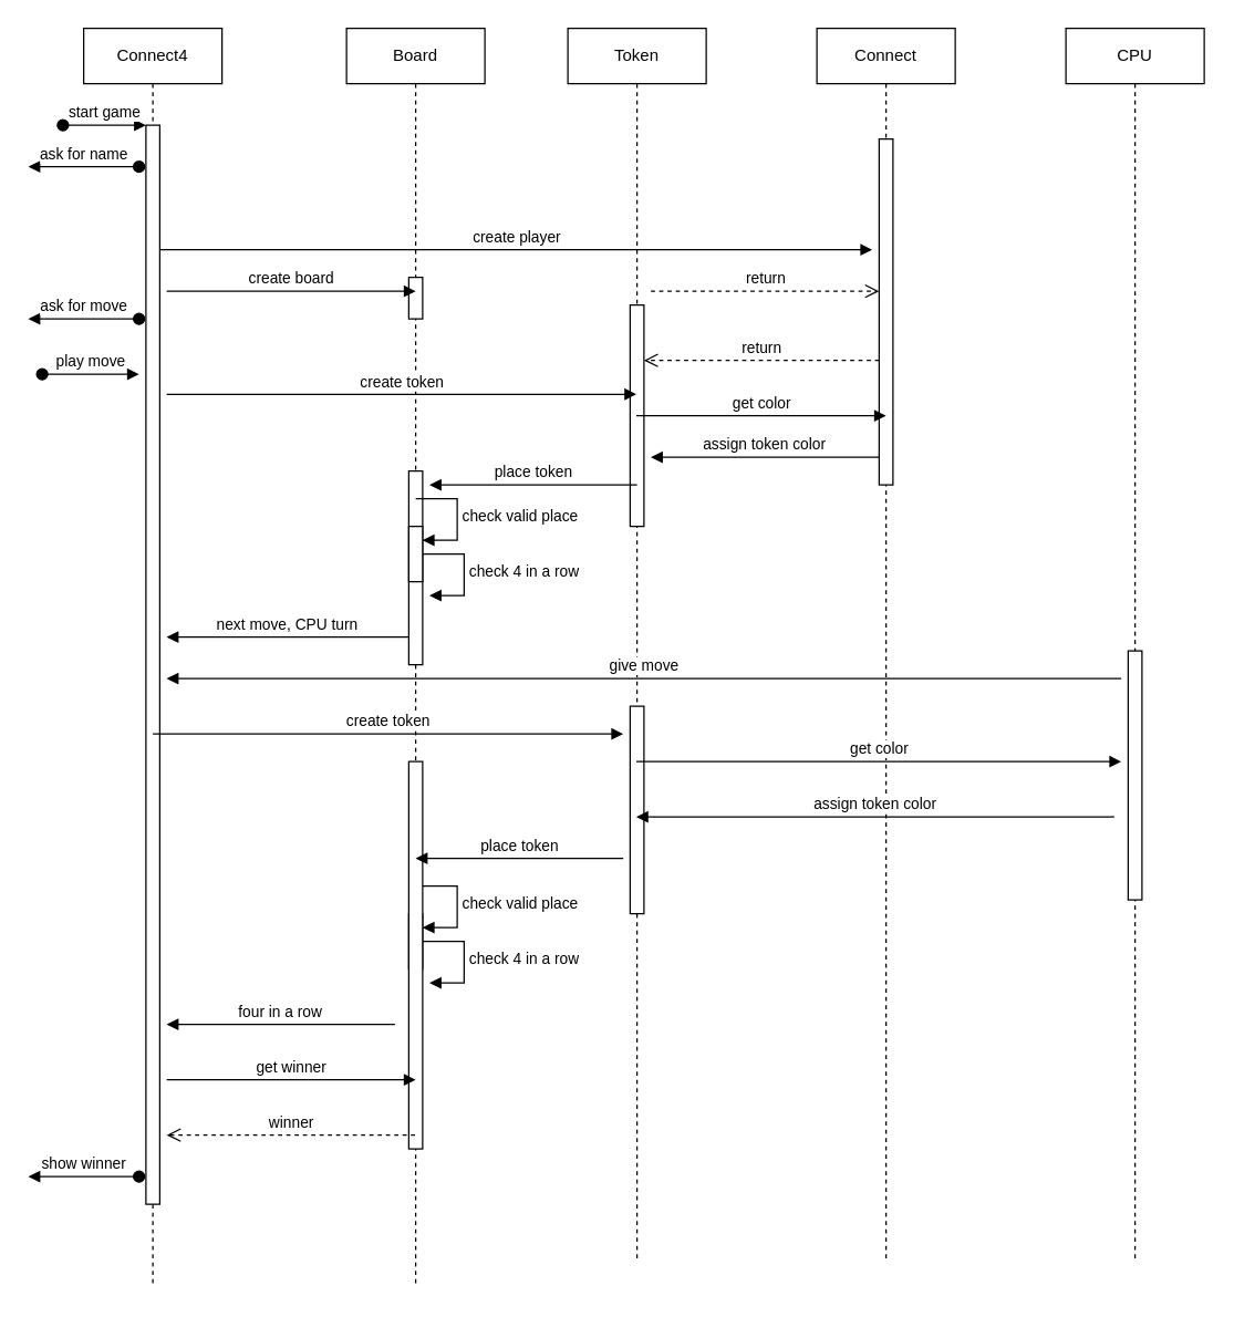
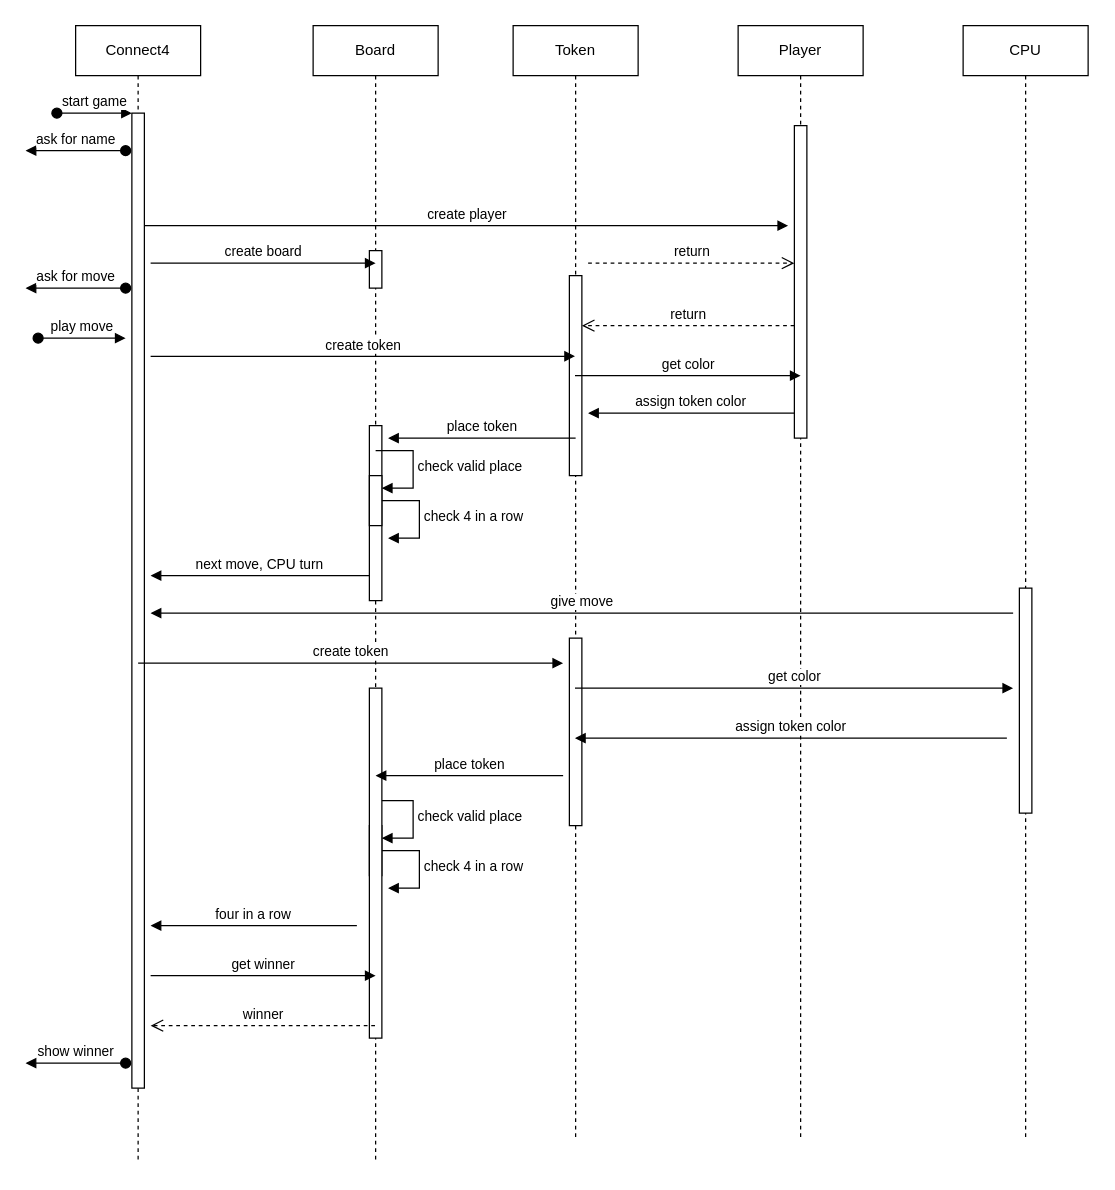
  <mxCell id="0" />
  <mxCell id="1" parent="0" />
  <mxCell id="2" value="Connect4" style="shape=umlLifeline;perimeter=lifelinePerimeter;whiteSpace=wrap;html=1;container=0;dropTarget=0;collapsible=0;recursiveResize=0;outlineConnect=0;portConstraint=eastwest;newEdgeStyle={&quot;edgeStyle&quot;:&quot;elbowEdgeStyle&quot;,&quot;elbow&quot;:&quot;vertical&quot;,&quot;curved&quot;:0,&quot;rounded&quot;:0};" parent="1" vertex="1"><mxGeometry x="60" y="20" width="100" height="910" as="geometry" /></mxCell>
  <mxCell id="3" value="" style="html=1;points=[];perimeter=orthogonalPerimeter;outlineConnect=0;targetShapes=umlLifeline;portConstraint=eastwest;newEdgeStyle={&quot;edgeStyle&quot;:&quot;elbowEdgeStyle&quot;,&quot;elbow&quot;:&quot;vertical&quot;,&quot;curved&quot;:0,&quot;rounded&quot;:0};" parent="2" vertex="1"><mxGeometry x="45" y="70" width="10" height="780" as="geometry" /></mxCell>
  <mxCell id="4" value="start game" style="html=1;verticalAlign=bottom;startArrow=oval;endArrow=block;startSize=8;edgeStyle=elbowEdgeStyle;elbow=vertical;curved=0;rounded=0;" parent="2" target="3" edge="1"><mxGeometry relative="1" as="geometry"><mxPoint x="-15" y="70" as="sourcePoint" /></mxGeometry></mxCell>
  <mxCell id="5" value="Board" style="shape=umlLifeline;perimeter=lifelinePerimeter;whiteSpace=wrap;html=1;container=0;dropTarget=0;collapsible=0;recursiveResize=0;outlineConnect=0;portConstraint=eastwest;newEdgeStyle={&quot;edgeStyle&quot;:&quot;elbowEdgeStyle&quot;,&quot;elbow&quot;:&quot;vertical&quot;,&quot;curved&quot;:0,&quot;rounded&quot;:0};" parent="1" vertex="1"><mxGeometry x="250" y="20" width="100" height="910" as="geometry" /></mxCell>
  <mxCell id="6" value="" style="html=1;points=[];perimeter=orthogonalPerimeter;outlineConnect=0;targetShapes=umlLifeline;portConstraint=eastwest;newEdgeStyle={&quot;edgeStyle&quot;:&quot;elbowEdgeStyle&quot;,&quot;elbow&quot;:&quot;vertical&quot;,&quot;curved&quot;:0,&quot;rounded&quot;:0};" parent="5" vertex="1"><mxGeometry x="45" y="180" width="10" height="30" as="geometry" /></mxCell>
  <mxCell id="7" value="" style="html=1;points=[];perimeter=orthogonalPerimeter;outlineConnect=0;targetShapes=umlLifeline;portConstraint=eastwest;newEdgeStyle={&quot;edgeStyle&quot;:&quot;elbowEdgeStyle&quot;,&quot;elbow&quot;:&quot;vertical&quot;,&quot;curved&quot;:0,&quot;rounded&quot;:0};" vertex="1" parent="5"><mxGeometry x="45" y="320" width="10" height="140" as="geometry" /></mxCell>
  <mxCell id="8" value="" style="html=1;points=[[0,0,0,0,5],[0,1,0,0,-5],[1,0,0,0,5],[1,1,0,0,-5]];perimeter=orthogonalPerimeter;outlineConnect=0;targetShapes=umlLifeline;portConstraint=eastwest;newEdgeStyle={&quot;curved&quot;:0,&quot;rounded&quot;:0};" vertex="1" parent="5"><mxGeometry x="45" y="360" width="10" height="40" as="geometry" /></mxCell>
  <mxCell id="9" value="check valid place" style="html=1;align=left;spacingLeft=2;endArrow=block;rounded=0;edgeStyle=orthogonalEdgeStyle;curved=0;rounded=0;" edge="1" target="8" parent="5"><mxGeometry relative="1" as="geometry"><mxPoint x="50" y="340" as="sourcePoint" /><Array as="points"><mxPoint x="80" y="370" /></Array></mxGeometry></mxCell>
  <mxCell id="10" value="check 4 in a row" style="html=1;align=left;spacingLeft=2;endArrow=block;rounded=0;edgeStyle=orthogonalEdgeStyle;curved=0;rounded=0;" edge="1" parent="5"><mxGeometry relative="1" as="geometry"><mxPoint x="55" y="380" as="sourcePoint" /><Array as="points"><mxPoint x="85" y="410" /></Array><mxPoint x="60" y="410" as="targetPoint" /></mxGeometry></mxCell>
  <mxCell id="11" value="" style="html=1;points=[[0,0,0,0,5],[0,1,0,0,-5],[1,0,0,0,5],[1,1,0,0,-5]];perimeter=orthogonalPerimeter;outlineConnect=0;targetShapes=umlLifeline;portConstraint=eastwest;newEdgeStyle={&quot;curved&quot;:0,&quot;rounded&quot;:0};" vertex="1" parent="5"><mxGeometry x="45" y="640" width="10" height="40" as="geometry" /></mxCell>
  <mxCell id="12" value="check valid place" style="html=1;align=left;spacingLeft=2;endArrow=block;rounded=0;edgeStyle=orthogonalEdgeStyle;curved=0;rounded=0;" edge="1" target="11" parent="5"><mxGeometry relative="1" as="geometry"><mxPoint x="50" y="620" as="sourcePoint" /><Array as="points"><mxPoint x="80" y="650" /></Array></mxGeometry></mxCell>
  <mxCell id="13" value="check 4 in a row" style="html=1;align=left;spacingLeft=2;endArrow=block;rounded=0;edgeStyle=orthogonalEdgeStyle;curved=0;rounded=0;" edge="1" parent="5"><mxGeometry relative="1" as="geometry"><mxPoint x="55" y="660" as="sourcePoint" /><Array as="points"><mxPoint x="85" y="690" /></Array><mxPoint x="60" y="690" as="targetPoint" /></mxGeometry></mxCell>
  <mxCell id="14" value="" style="html=1;points=[];perimeter=orthogonalPerimeter;outlineConnect=0;targetShapes=umlLifeline;portConstraint=eastwest;newEdgeStyle={&quot;edgeStyle&quot;:&quot;elbowEdgeStyle&quot;,&quot;elbow&quot;:&quot;vertical&quot;,&quot;curved&quot;:0,&quot;rounded&quot;:0};" vertex="1" parent="5"><mxGeometry x="45" y="530" width="10" height="280" as="geometry" /></mxCell>
  <mxCell id="15" value="create player" style="html=1;verticalAlign=bottom;endArrow=block;edgeStyle=elbowEdgeStyle;elbow=vertical;curved=0;rounded=0;" parent="1" source="3" edge="1"><mxGeometry relative="1" as="geometry"><mxPoint x="225" y="110" as="sourcePoint" /><Array as="points"><mxPoint x="150" y="180" /><mxPoint x="250" y="130" /><mxPoint x="210" y="100" /></Array><mxPoint x="630" y="180" as="targetPoint" /></mxGeometry></mxCell>
  <mxCell id="16" value="next move, CPU turn" style="html=1;verticalAlign=bottom;endArrow=block;edgeStyle=elbowEdgeStyle;elbow=vertical;curved=0;rounded=0;" parent="1" edge="1"><mxGeometry relative="1" as="geometry"><mxPoint x="295" y="460" as="sourcePoint" /><Array as="points"><mxPoint x="220" y="460" /></Array><mxPoint x="120" y="460" as="targetPoint" /></mxGeometry></mxCell>
  <mxCell id="17" value="Token" style="shape=umlLifeline;perimeter=lifelinePerimeter;whiteSpace=wrap;html=1;container=0;dropTarget=0;collapsible=0;recursiveResize=0;outlineConnect=0;portConstraint=eastwest;newEdgeStyle={&quot;edgeStyle&quot;:&quot;elbowEdgeStyle&quot;,&quot;elbow&quot;:&quot;vertical&quot;,&quot;curved&quot;:0,&quot;rounded&quot;:0};" vertex="1" parent="1"><mxGeometry x="410" y="20" width="100" height="890" as="geometry" /></mxCell>
  <mxCell id="18" value="" style="html=1;points=[];perimeter=orthogonalPerimeter;outlineConnect=0;targetShapes=umlLifeline;portConstraint=eastwest;newEdgeStyle={&quot;edgeStyle&quot;:&quot;elbowEdgeStyle&quot;,&quot;elbow&quot;:&quot;vertical&quot;,&quot;curved&quot;:0,&quot;rounded&quot;:0};" vertex="1" parent="17"><mxGeometry x="45" y="200" width="10" height="160" as="geometry" /></mxCell>
  <mxCell id="19" value="" style="html=1;points=[];perimeter=orthogonalPerimeter;outlineConnect=0;targetShapes=umlLifeline;portConstraint=eastwest;newEdgeStyle={&quot;edgeStyle&quot;:&quot;elbowEdgeStyle&quot;,&quot;elbow&quot;:&quot;vertical&quot;,&quot;curved&quot;:0,&quot;rounded&quot;:0};" vertex="1" parent="17"><mxGeometry x="45" y="490" width="10" height="150" as="geometry" /></mxCell>
- <mxCell id="20" value="Connect" style="shape=umlLifeline;perimeter=lifelinePerimeter;whiteSpace=wrap;html=1;container=0;dropTarget=0;collapsible=0;recursiveResize=0;outlineConnect=0;portConstraint=eastwest;newEdgeStyle={&quot;edgeStyle&quot;:&quot;elbowEdgeStyle&quot;,&quot;elbow&quot;:&quot;vertical&quot;,&quot;curved&quot;:0,&quot;rounded&quot;:0};" vertex="1" parent="1"><mxGeometry x="590" y="20" width="100" height="890" as="geometry" /></mxCell>
+ <mxCell id="20" value="Player" style="shape=umlLifeline;perimeter=lifelinePerimeter;whiteSpace=wrap;html=1;container=0;dropTarget=0;collapsible=0;recursiveResize=0;outlineConnect=0;portConstraint=eastwest;newEdgeStyle={&quot;edgeStyle&quot;:&quot;elbowEdgeStyle&quot;,&quot;elbow&quot;:&quot;vertical&quot;,&quot;curved&quot;:0,&quot;rounded&quot;:0};" vertex="1" parent="1"><mxGeometry x="590" y="20" width="100" height="890" as="geometry" /></mxCell>
  <mxCell id="21" value="" style="html=1;points=[];perimeter=orthogonalPerimeter;outlineConnect=0;targetShapes=umlLifeline;portConstraint=eastwest;newEdgeStyle={&quot;edgeStyle&quot;:&quot;elbowEdgeStyle&quot;,&quot;elbow&quot;:&quot;vertical&quot;,&quot;curved&quot;:0,&quot;rounded&quot;:0};" vertex="1" parent="20"><mxGeometry x="45" y="80" width="10" height="250" as="geometry" /></mxCell>
  <mxCell id="22" value="return" style="html=1;verticalAlign=bottom;endArrow=open;dashed=1;endSize=8;edgeStyle=elbowEdgeStyle;elbow=vertical;curved=0;rounded=0;" edge="1" source="21" target="18" parent="1"><mxGeometry relative="1" as="geometry"><mxPoint x="565" y="185" as="targetPoint" /><Array as="points"><mxPoint x="560" y="260" /></Array></mxGeometry></mxCell>
  <mxCell id="23" value="return" style="html=1;verticalAlign=bottom;endArrow=open;dashed=1;endSize=8;edgeStyle=elbowEdgeStyle;elbow=vertical;curved=0;rounded=0;" edge="1" target="21" parent="1"><mxGeometry relative="1" as="geometry"><mxPoint x="545" y="215" as="targetPoint" /><Array as="points"><mxPoint x="550" y="210" /></Array><mxPoint x="470" y="210" as="sourcePoint" /></mxGeometry></mxCell>
  <mxCell id="24" value="ask for name" style="html=1;verticalAlign=bottom;startArrow=oval;endArrow=block;startSize=8;edgeStyle=elbowEdgeStyle;elbow=vertical;curved=0;rounded=0;" edge="1" parent="1"><mxGeometry relative="1" as="geometry"><mxPoint x="100" y="120" as="sourcePoint" /><mxPoint x="20" y="120" as="targetPoint" /><Array as="points"><mxPoint x="100" y="120" /></Array><mxPoint as="offset" /></mxGeometry></mxCell>
  <mxCell id="25" value="play move" style="html=1;verticalAlign=bottom;startArrow=oval;endArrow=block;startSize=8;edgeStyle=elbowEdgeStyle;elbow=vertical;curved=0;rounded=0;" edge="1" parent="1"><mxGeometry relative="1" as="geometry"><mxPoint x="30" y="270" as="sourcePoint" /><mxPoint x="100" y="270" as="targetPoint" /><mxPoint as="offset" /></mxGeometry></mxCell>
  <mxCell id="26" value="CPU" style="shape=umlLifeline;perimeter=lifelinePerimeter;whiteSpace=wrap;html=1;container=0;dropTarget=0;collapsible=0;recursiveResize=0;outlineConnect=0;portConstraint=eastwest;newEdgeStyle={&quot;edgeStyle&quot;:&quot;elbowEdgeStyle&quot;,&quot;elbow&quot;:&quot;vertical&quot;,&quot;curved&quot;:0,&quot;rounded&quot;:0};" vertex="1" parent="1"><mxGeometry x="770" y="20" width="100" height="890" as="geometry" /></mxCell>
  <mxCell id="27" value="" style="html=1;points=[];perimeter=orthogonalPerimeter;outlineConnect=0;targetShapes=umlLifeline;portConstraint=eastwest;newEdgeStyle={&quot;edgeStyle&quot;:&quot;elbowEdgeStyle&quot;,&quot;elbow&quot;:&quot;vertical&quot;,&quot;curved&quot;:0,&quot;rounded&quot;:0};" vertex="1" parent="26"><mxGeometry x="45" y="450" width="10" height="180" as="geometry" /></mxCell>
  <mxCell id="28" value="create board" style="html=1;verticalAlign=bottom;endArrow=block;edgeStyle=elbowEdgeStyle;elbow=vertical;curved=0;rounded=0;" edge="1" parent="1"><mxGeometry relative="1" as="geometry"><mxPoint x="120" y="210" as="sourcePoint" /><Array as="points"><mxPoint x="155" y="210" /><mxPoint x="255" y="160" /><mxPoint x="215" y="130" /></Array><mxPoint x="300" y="210" as="targetPoint" /></mxGeometry></mxCell>
  <mxCell id="29" value="ask for move" style="html=1;verticalAlign=bottom;startArrow=oval;endArrow=block;startSize=8;edgeStyle=elbowEdgeStyle;elbow=vertical;curved=0;rounded=0;" edge="1" parent="1"><mxGeometry relative="1" as="geometry"><mxPoint x="100" y="230" as="sourcePoint" /><mxPoint x="20" y="230" as="targetPoint" /><Array as="points"><mxPoint x="100" y="230" /></Array><mxPoint as="offset" /></mxGeometry></mxCell>
  <mxCell id="30" value="create token" style="html=1;verticalAlign=bottom;endArrow=block;edgeStyle=elbowEdgeStyle;elbow=vertical;curved=0;rounded=0;" edge="1" parent="1" target="17"><mxGeometry relative="1" as="geometry"><mxPoint x="120" y="284.5" as="sourcePoint" /><Array as="points"><mxPoint x="155" y="284.5" /><mxPoint x="255" y="234.5" /><mxPoint x="215" y="204.5" /></Array><mxPoint x="410" y="290" as="targetPoint" /></mxGeometry></mxCell>
  <mxCell id="31" value="get color" style="html=1;verticalAlign=bottom;endArrow=block;edgeStyle=elbowEdgeStyle;elbow=vertical;curved=0;rounded=0;" edge="1" parent="1" source="17"><mxGeometry relative="1" as="geometry"><mxPoint x="480" y="300" as="sourcePoint" /><Array as="points"><mxPoint x="495" y="300" /><mxPoint x="595" y="250" /><mxPoint x="555" y="220" /></Array><mxPoint x="640" y="300" as="targetPoint" /></mxGeometry></mxCell>
  <mxCell id="32" value="assign token color" style="html=1;verticalAlign=bottom;endArrow=block;edgeStyle=elbowEdgeStyle;elbow=vertical;curved=0;rounded=0;" edge="1" parent="1"><mxGeometry relative="1" as="geometry"><mxPoint x="635" y="330" as="sourcePoint" /><Array as="points"><mxPoint x="560" y="330" /></Array><mxPoint x="470" y="330" as="targetPoint" /></mxGeometry></mxCell>
  <mxCell id="33" value="place token" style="html=1;verticalAlign=bottom;endArrow=block;edgeStyle=elbowEdgeStyle;elbow=vertical;curved=0;rounded=0;" edge="1" parent="1"><mxGeometry relative="1" as="geometry"><mxPoint x="460" y="350" as="sourcePoint" /><Array as="points"><mxPoint x="400" y="350" /></Array><mxPoint x="310" y="350" as="targetPoint" /></mxGeometry></mxCell>
  <mxCell id="34" value="give move" style="html=1;verticalAlign=bottom;endArrow=block;edgeStyle=elbowEdgeStyle;elbow=vertical;curved=0;rounded=0;" edge="1" parent="1"><mxGeometry relative="1" as="geometry"><mxPoint x="810" y="490" as="sourcePoint" /><Array as="points"><mxPoint x="730" y="490" /></Array><mxPoint x="120" y="490" as="targetPoint" /></mxGeometry></mxCell>
  <mxCell id="35" value="create token" style="html=1;verticalAlign=bottom;endArrow=block;edgeStyle=elbowEdgeStyle;elbow=vertical;curved=0;rounded=0;" edge="1" parent="1"><mxGeometry relative="1" as="geometry"><mxPoint x="110" y="530" as="sourcePoint" /><Array as="points"><mxPoint x="145" y="530" /><mxPoint x="245" y="480" /><mxPoint x="205" y="450" /></Array><mxPoint x="450" y="530.5" as="targetPoint" /></mxGeometry></mxCell>
  <mxCell id="36" value="get color" style="html=1;verticalAlign=bottom;endArrow=block;edgeStyle=elbowEdgeStyle;elbow=vertical;curved=0;rounded=0;" edge="1" parent="1" source="17"><mxGeometry relative="1" as="geometry"><mxPoint x="520" y="550" as="sourcePoint" /><Array as="points"><mxPoint x="555" y="550" /><mxPoint x="655" y="500" /><mxPoint x="615" y="470" /></Array><mxPoint x="810" y="550" as="targetPoint" /></mxGeometry></mxCell>
  <mxCell id="37" value="assign token color" style="html=1;verticalAlign=bottom;endArrow=block;edgeStyle=elbowEdgeStyle;elbow=vertical;curved=0;rounded=0;" edge="1" parent="1" target="17"><mxGeometry relative="1" as="geometry"><mxPoint x="805" y="590" as="sourcePoint" /><Array as="points"><mxPoint x="730" y="590" /></Array><mxPoint x="520" y="590" as="targetPoint" /></mxGeometry></mxCell>
  <mxCell id="38" value="place token" style="html=1;verticalAlign=bottom;endArrow=block;edgeStyle=elbowEdgeStyle;elbow=vertical;curved=0;rounded=0;" edge="1" parent="1"><mxGeometry relative="1" as="geometry"><mxPoint x="450" y="620" as="sourcePoint" /><Array as="points"><mxPoint x="390" y="620" /></Array><mxPoint x="300" y="620" as="targetPoint" /></mxGeometry></mxCell>
  <mxCell id="39" value="four in a row" style="html=1;verticalAlign=bottom;endArrow=block;edgeStyle=elbowEdgeStyle;elbow=vertical;curved=0;rounded=0;" edge="1" parent="1"><mxGeometry relative="1" as="geometry"><mxPoint x="285" y="740" as="sourcePoint" /><Array as="points"><mxPoint x="210" y="740" /></Array><mxPoint x="120" y="740" as="targetPoint" /></mxGeometry></mxCell>
  <mxCell id="40" value="get winner" style="html=1;verticalAlign=bottom;endArrow=block;edgeStyle=elbowEdgeStyle;elbow=vertical;curved=0;rounded=0;" edge="1" parent="1"><mxGeometry relative="1" as="geometry"><mxPoint x="120" y="780" as="sourcePoint" /><Array as="points"><mxPoint x="155" y="780" /><mxPoint x="255" y="730" /><mxPoint x="215" y="700" /></Array><mxPoint x="300" y="780" as="targetPoint" /></mxGeometry></mxCell>
  <mxCell id="41" value="winner" style="html=1;verticalAlign=bottom;endArrow=open;dashed=1;endSize=8;curved=0;rounded=0;" edge="1" parent="1" source="5"><mxGeometry relative="1" as="geometry"><mxPoint x="200" y="820" as="sourcePoint" /><mxPoint x="120" y="820" as="targetPoint" /></mxGeometry></mxCell>
  <mxCell id="42" value="show winner" style="html=1;verticalAlign=bottom;startArrow=oval;endArrow=block;startSize=8;edgeStyle=elbowEdgeStyle;elbow=vertical;curved=0;rounded=0;" edge="1" parent="1"><mxGeometry relative="1" as="geometry"><mxPoint x="100" y="850" as="sourcePoint" /><mxPoint x="20" y="850" as="targetPoint" /><Array as="points"><mxPoint x="100" y="850" /></Array><mxPoint as="offset" /></mxGeometry></mxCell>
